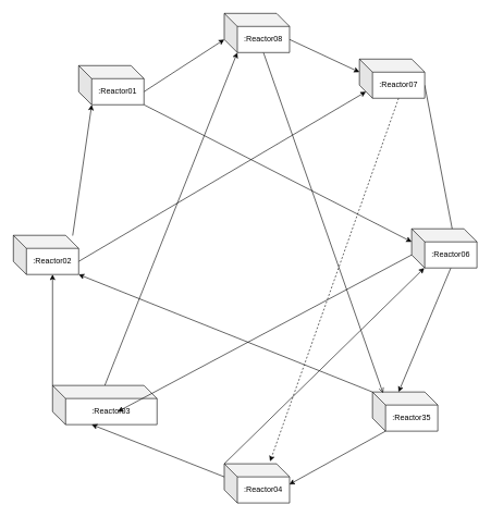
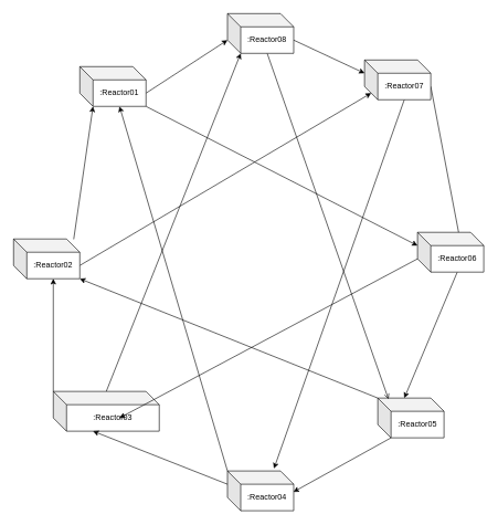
  <mxCell id="0" />
  <mxCell id="1" parent="0" />
  <mxCell id="2" style="edgeStyle=none;rounded=0;orthogonalLoop=1;jettySize=auto;html=1;exitX=0.908;exitY=0.008;exitDx=0;exitDy=0;exitPerimeter=0;entryX=0;entryY=0;entryDx=20;entryDy=60;entryPerimeter=0;" edge="1" parent="1" source="4" target="7"><mxGeometry relative="1" as="geometry" /></mxCell>
  <mxCell id="3" style="edgeStyle=none;rounded=0;orthogonalLoop=1;jettySize=auto;html=1;exitX=0;exitY=0;exitDx=100;exitDy=40;exitPerimeter=0;entryX=0;entryY=0;entryDx=10;entryDy=50;entryPerimeter=0;" edge="1" parent="1" source="4" target="22"><mxGeometry relative="1" as="geometry" /></mxCell>
  <mxCell id="4" value=":Reactor02" style="shape=cube;whiteSpace=wrap;html=1;boundedLbl=1;backgroundOutline=1;darkOpacity=0.05;darkOpacity2=0.1;" vertex="1" parent="1"><mxGeometry x="20" y="360" width="100" height="60" as="geometry" /></mxCell>
  <mxCell id="5" style="edgeStyle=none;rounded=0;orthogonalLoop=1;jettySize=auto;html=1;exitX=0;exitY=0;exitDx=100;exitDy=40;exitPerimeter=0;entryX=0;entryY=0;entryDx=0;entryDy=40;entryPerimeter=0;" edge="1" parent="1" source="7" target="25"><mxGeometry relative="1" as="geometry" /></mxCell>
  <mxCell id="6" style="edgeStyle=none;rounded=0;orthogonalLoop=1;jettySize=auto;html=1;exitX=1;exitY=1;exitDx=0;exitDy=0;exitPerimeter=0;entryX=0;entryY=0;entryDx=0;entryDy=20;entryPerimeter=0;" edge="1" parent="1" source="7" target="19"><mxGeometry relative="1" as="geometry" /></mxCell>
  <mxCell id="7" value=":Reactor01" style="shape=cube;whiteSpace=wrap;html=1;boundedLbl=1;backgroundOutline=1;darkOpacity=0.05;darkOpacity2=0.1;" vertex="1" parent="1"><mxGeometry x="120" y="100" width="100" height="60" as="geometry" /></mxCell>
  <mxCell id="8" style="edgeStyle=none;rounded=0;orthogonalLoop=1;jettySize=auto;html=1;exitX=0;exitY=0;exitDx=0;exitDy=0;exitPerimeter=0;entryX=0;entryY=0;entryDx=60;entryDy=60;entryPerimeter=0;" edge="1" parent="1" source="10" target="4"><mxGeometry relative="1" as="geometry" /></mxCell>
  <mxCell id="9" style="edgeStyle=none;rounded=0;orthogonalLoop=1;jettySize=auto;html=1;exitX=0;exitY=0;exitDx=80;exitDy=0;exitPerimeter=0;entryX=0;entryY=0;entryDx=20;entryDy=60;entryPerimeter=0;" edge="1" parent="1" source="10" target="25"><mxGeometry relative="1" as="geometry" /></mxCell>
  <mxCell id="10" value=":Reactor03" style="shape=cube;whiteSpace=wrap;html=1;boundedLbl=1;backgroundOutline=1;darkOpacity=0.05;darkOpacity2=0.1;" vertex="1" parent="1"><mxGeometry x="80" y="590" width="160" height="60" as="geometry" /></mxCell>
  <mxCell id="11" style="edgeStyle=none;rounded=0;orthogonalLoop=1;jettySize=auto;html=1;exitX=0;exitY=0;exitDx=0;exitDy=20;exitPerimeter=0;entryX=0;entryY=0;entryDx=60;entryDy=60;entryPerimeter=0;" edge="1" parent="1" source="13" target="10"><mxGeometry relative="1" as="geometry" /></mxCell>
- <mxCell id="12" style="edgeStyle=none;rounded=0;orthogonalLoop=1;jettySize=auto;html=1;exitX=0;exitY=0;exitDx=0;exitDy=0;exitPerimeter=0;" edge="1" parent="1" source="13" target="19"><mxGeometry relative="1" as="geometry" /></mxCell>
+ <mxCell id="12" style="edgeStyle=none;rounded=0;orthogonalLoop=1;jettySize=auto;html=1;exitX=0;exitY=0;exitDx=0;exitDy=0;exitPerimeter=0;entryX=0;entryY=0;entryDx=60;entryDy=60;entryPerimeter=0;" edge="1" parent="1" source="13" target="7"><mxGeometry relative="1" as="geometry" /></mxCell>
  <mxCell id="13" value=":Reactor04" style="shape=cube;whiteSpace=wrap;html=1;boundedLbl=1;backgroundOutline=1;darkOpacity=0.05;darkOpacity2=0.1;" vertex="1" parent="1"><mxGeometry x="343" y="710" width="100" height="60" as="geometry" /></mxCell>
  <mxCell id="14" style="edgeStyle=none;rounded=0;orthogonalLoop=1;jettySize=auto;html=1;exitX=0;exitY=0;exitDx=20;exitDy=60;exitPerimeter=0;entryX=0.996;entryY=0.527;entryDx=0;entryDy=0;entryPerimeter=0;" edge="1" parent="1" source="16" target="13"><mxGeometry relative="1" as="geometry" /></mxCell>
  <mxCell id="15" style="edgeStyle=none;rounded=0;orthogonalLoop=1;jettySize=auto;html=1;exitX=0;exitY=0;exitDx=0;exitDy=0;exitPerimeter=0;entryX=1;entryY=1;entryDx=0;entryDy=0;entryPerimeter=0;" edge="1" parent="1" source="16" target="4"><mxGeometry relative="1" as="geometry" /></mxCell>
- <mxCell id="16" value=":Reactor35" style="shape=cube;whiteSpace=wrap;html=1;boundedLbl=1;backgroundOutline=1;darkOpacity=0.05;darkOpacity2=0.1;" vertex="1" parent="1"><mxGeometry x="570" y="600" width="100" height="60" as="geometry" /></mxCell>
+ <mxCell id="16" value=":Reactor05" style="shape=cube;whiteSpace=wrap;html=1;boundedLbl=1;backgroundOutline=1;darkOpacity=0.05;darkOpacity2=0.1;" vertex="1" parent="1"><mxGeometry x="570" y="600" width="100" height="60" as="geometry" /></mxCell>
  <mxCell id="17" style="edgeStyle=none;rounded=0;orthogonalLoop=1;jettySize=auto;html=1;exitX=0;exitY=0;exitDx=60;exitDy=60;exitPerimeter=0;entryX=0;entryY=0;entryDx=40;entryDy=0;entryPerimeter=0;" edge="1" parent="1" source="19" target="16"><mxGeometry relative="1" as="geometry" /></mxCell>
  <mxCell id="18" style="edgeStyle=none;rounded=0;orthogonalLoop=1;jettySize=auto;html=1;exitX=0;exitY=0;exitDx=0;exitDy=40;exitPerimeter=0;entryX=0;entryY=0;entryDx=100;entryDy=40;entryPerimeter=0;" edge="1" parent="1" source="19" target="10"><mxGeometry relative="1" as="geometry" /></mxCell>
  <mxCell id="19" value=":Reactor06" style="shape=cube;whiteSpace=wrap;html=1;boundedLbl=1;backgroundOutline=1;darkOpacity=0.05;darkOpacity2=0.1;" vertex="1" parent="1"><mxGeometry x="630" y="350" width="100" height="60" as="geometry" /></mxCell>
  <mxCell id="20" style="edgeStyle=none;rounded=0;orthogonalLoop=1;jettySize=auto;html=1;exitX=0;exitY=0;exitDx=100;exitDy=40;exitPerimeter=0;entryX=0.62;entryY=-0.002;entryDx=0;entryDy=0;entryPerimeter=0;endArrow=none;" edge="1" parent="1" source="22" target="19"><mxGeometry relative="1" as="geometry" /></mxCell>
- <mxCell id="21" style="edgeStyle=none;rounded=0;orthogonalLoop=1;jettySize=auto;html=1;exitX=0;exitY=0;exitDx=60;exitDy=60;exitPerimeter=0;entryX=0.702;entryY=-0.061;entryDx=0;entryDy=0;entryPerimeter=0;dashed=1;" edge="1" parent="1" source="22" target="13"><mxGeometry relative="1" as="geometry" /></mxCell>
+ <mxCell id="21" style="edgeStyle=none;rounded=0;orthogonalLoop=1;jettySize=auto;html=1;exitX=0;exitY=0;exitDx=60;exitDy=60;exitPerimeter=0;entryX=0.702;entryY=-0.061;entryDx=0;entryDy=0;entryPerimeter=0;" edge="1" parent="1" source="22" target="13"><mxGeometry relative="1" as="geometry" /></mxCell>
  <mxCell id="22" value=":Reactor07" style="shape=cube;whiteSpace=wrap;html=1;boundedLbl=1;backgroundOutline=1;darkOpacity=0.05;darkOpacity2=0.1;" vertex="1" parent="1"><mxGeometry x="550" y="90" width="100" height="60" as="geometry" /></mxCell>
  <mxCell id="23" style="edgeStyle=none;rounded=0;orthogonalLoop=1;jettySize=auto;html=1;exitX=0;exitY=0;exitDx=100;exitDy=40;exitPerimeter=0;entryX=0;entryY=0;entryDx=0;entryDy=20;entryPerimeter=0;" edge="1" parent="1" source="25" target="22"><mxGeometry relative="1" as="geometry" /></mxCell>
  <mxCell id="24" style="edgeStyle=none;rounded=0;orthogonalLoop=1;jettySize=auto;html=1;exitX=0;exitY=0;exitDx=60;exitDy=60;exitPerimeter=0;entryX=0.161;entryY=0.027;entryDx=0;entryDy=0;entryPerimeter=0;endArrow=open;" edge="1" parent="1" source="25" target="16"><mxGeometry relative="1" as="geometry" /></mxCell>
  <mxCell id="25" value=":Reactor08" style="shape=cube;whiteSpace=wrap;html=1;boundedLbl=1;backgroundOutline=1;darkOpacity=0.05;darkOpacity2=0.1;" vertex="1" parent="1"><mxGeometry x="343" y="20" width="100" height="60" as="geometry" /></mxCell>
